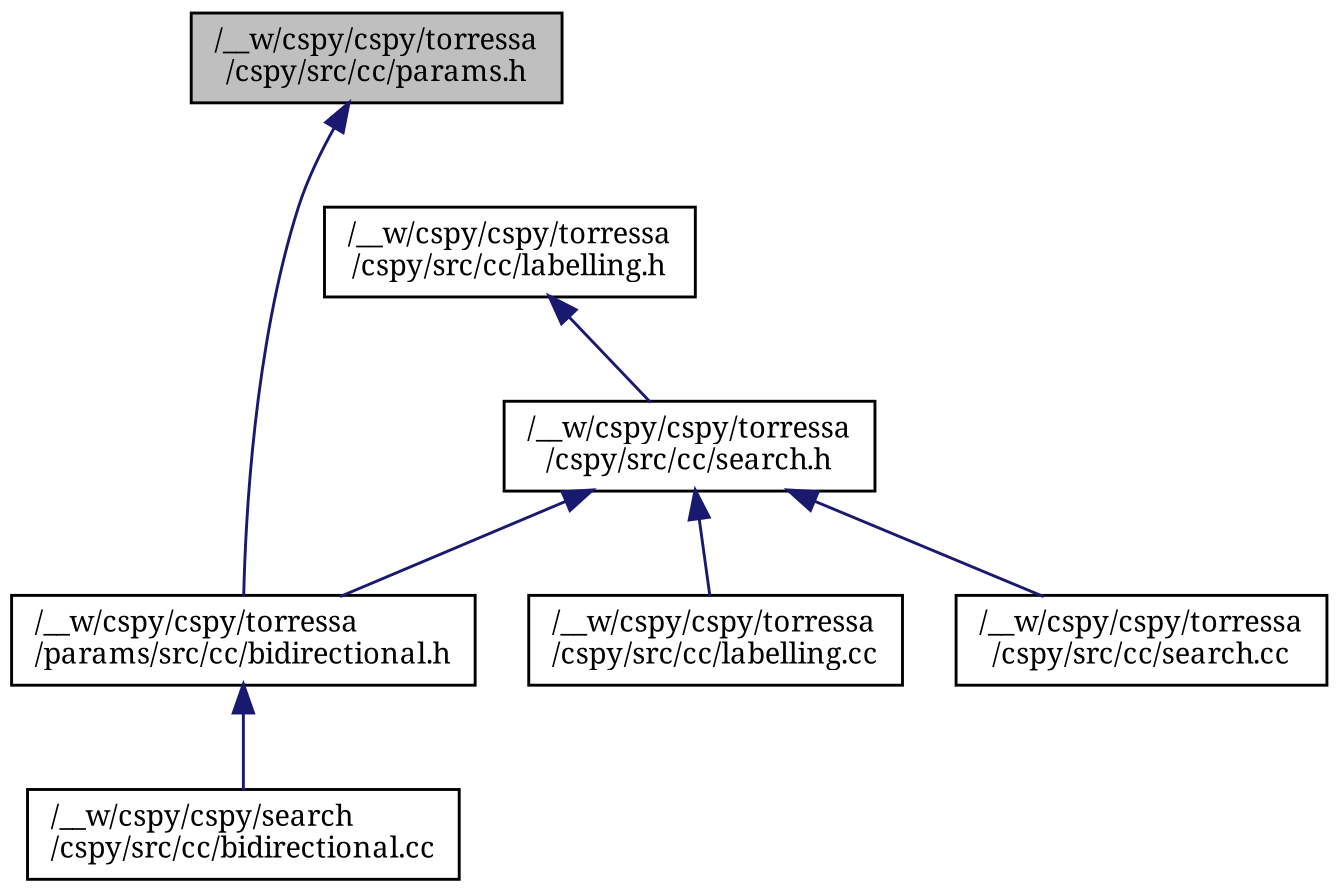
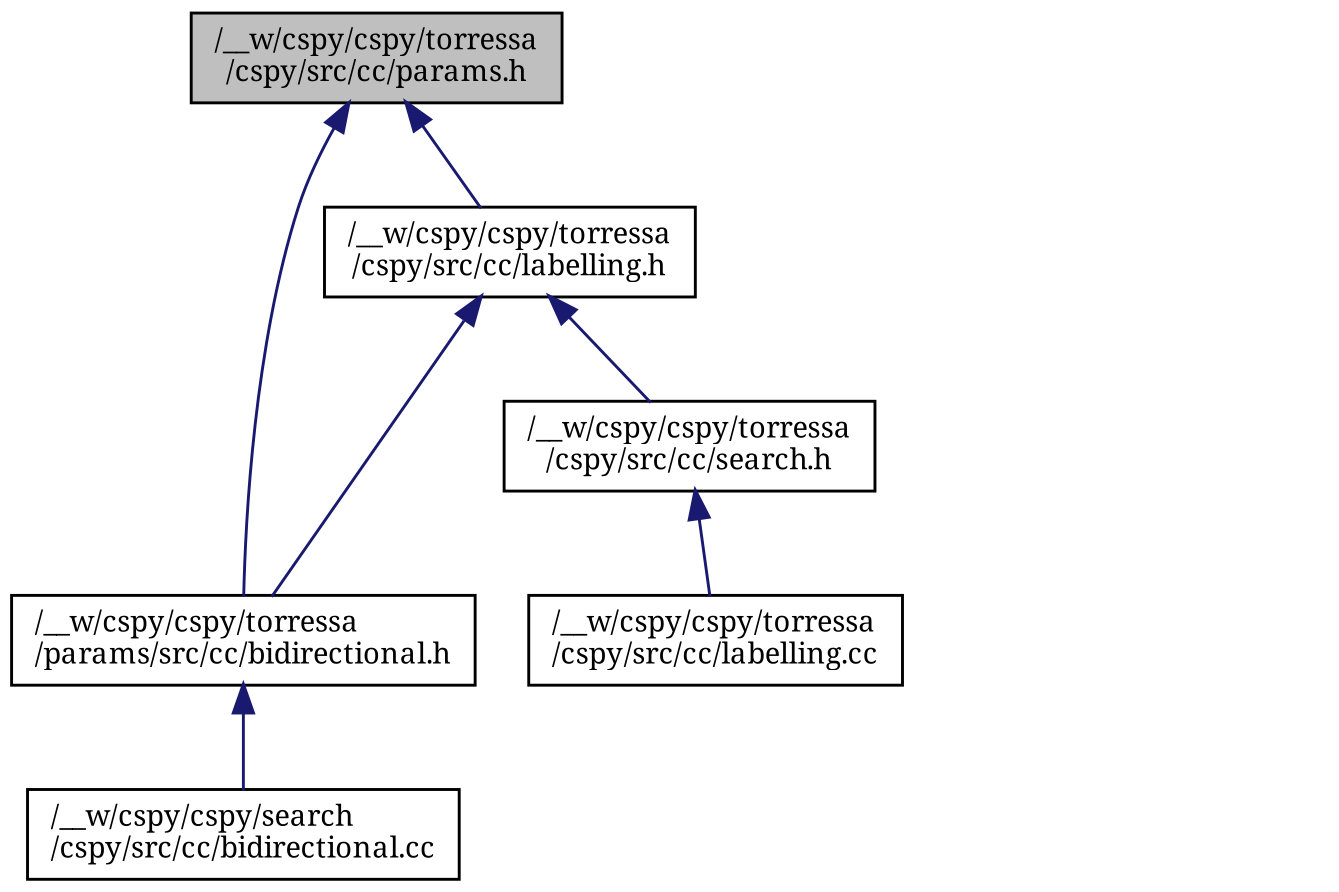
  digraph {
    fontname="Noto Serif"
    node [color=black fontname="Noto Serif" fontsize=10 shape=record]
    edge [color=midnightblue dir=back fontname="Noto Serif" fontsize=10 labelfontname=Helvetica labelfontsize=10 style=solid]
    n1 [fillcolor=grey75 fontcolor=black height=0.2 label="/__w/cspy/cspy/torressa\l/cspy/src/cc/params.h" style=filled width=0.4]
    n2 [height=0.2 label="/__w/cspy/cspy/torressa\l/params/src/cc/bidirectional.h" width=0.4]
    n3 [height=0.2 label="/__w/cspy/cspy/torressa\l/cspy/src/cc/labelling.h" width=0.4]
    n4 [height=0.2 label="/__w/cspy/cspy/search\l/cspy/src/cc/bidirectional.cc" width=0.4]
    n5 [height=0.2 label="/__w/cspy/cspy/torressa\l/cspy/src/cc/search.h" width=0.4]
    n6 [height=0.2 label="/__w/cspy/cspy/torressa\l/cspy/src/cc/labelling.cc" width=0.4]
-   n7 [height=0.2 label="/__w/cspy/cspy/torressa\l/cspy/src/cc/search.cc" width=0.4]
    n1 -> n2
+   n1 -> n3
    n2 -> n4
    n3 -> n5
-   n5 -> n2
+   n3 -> n2
    n5 -> n6
-   n5 -> n7
  }
